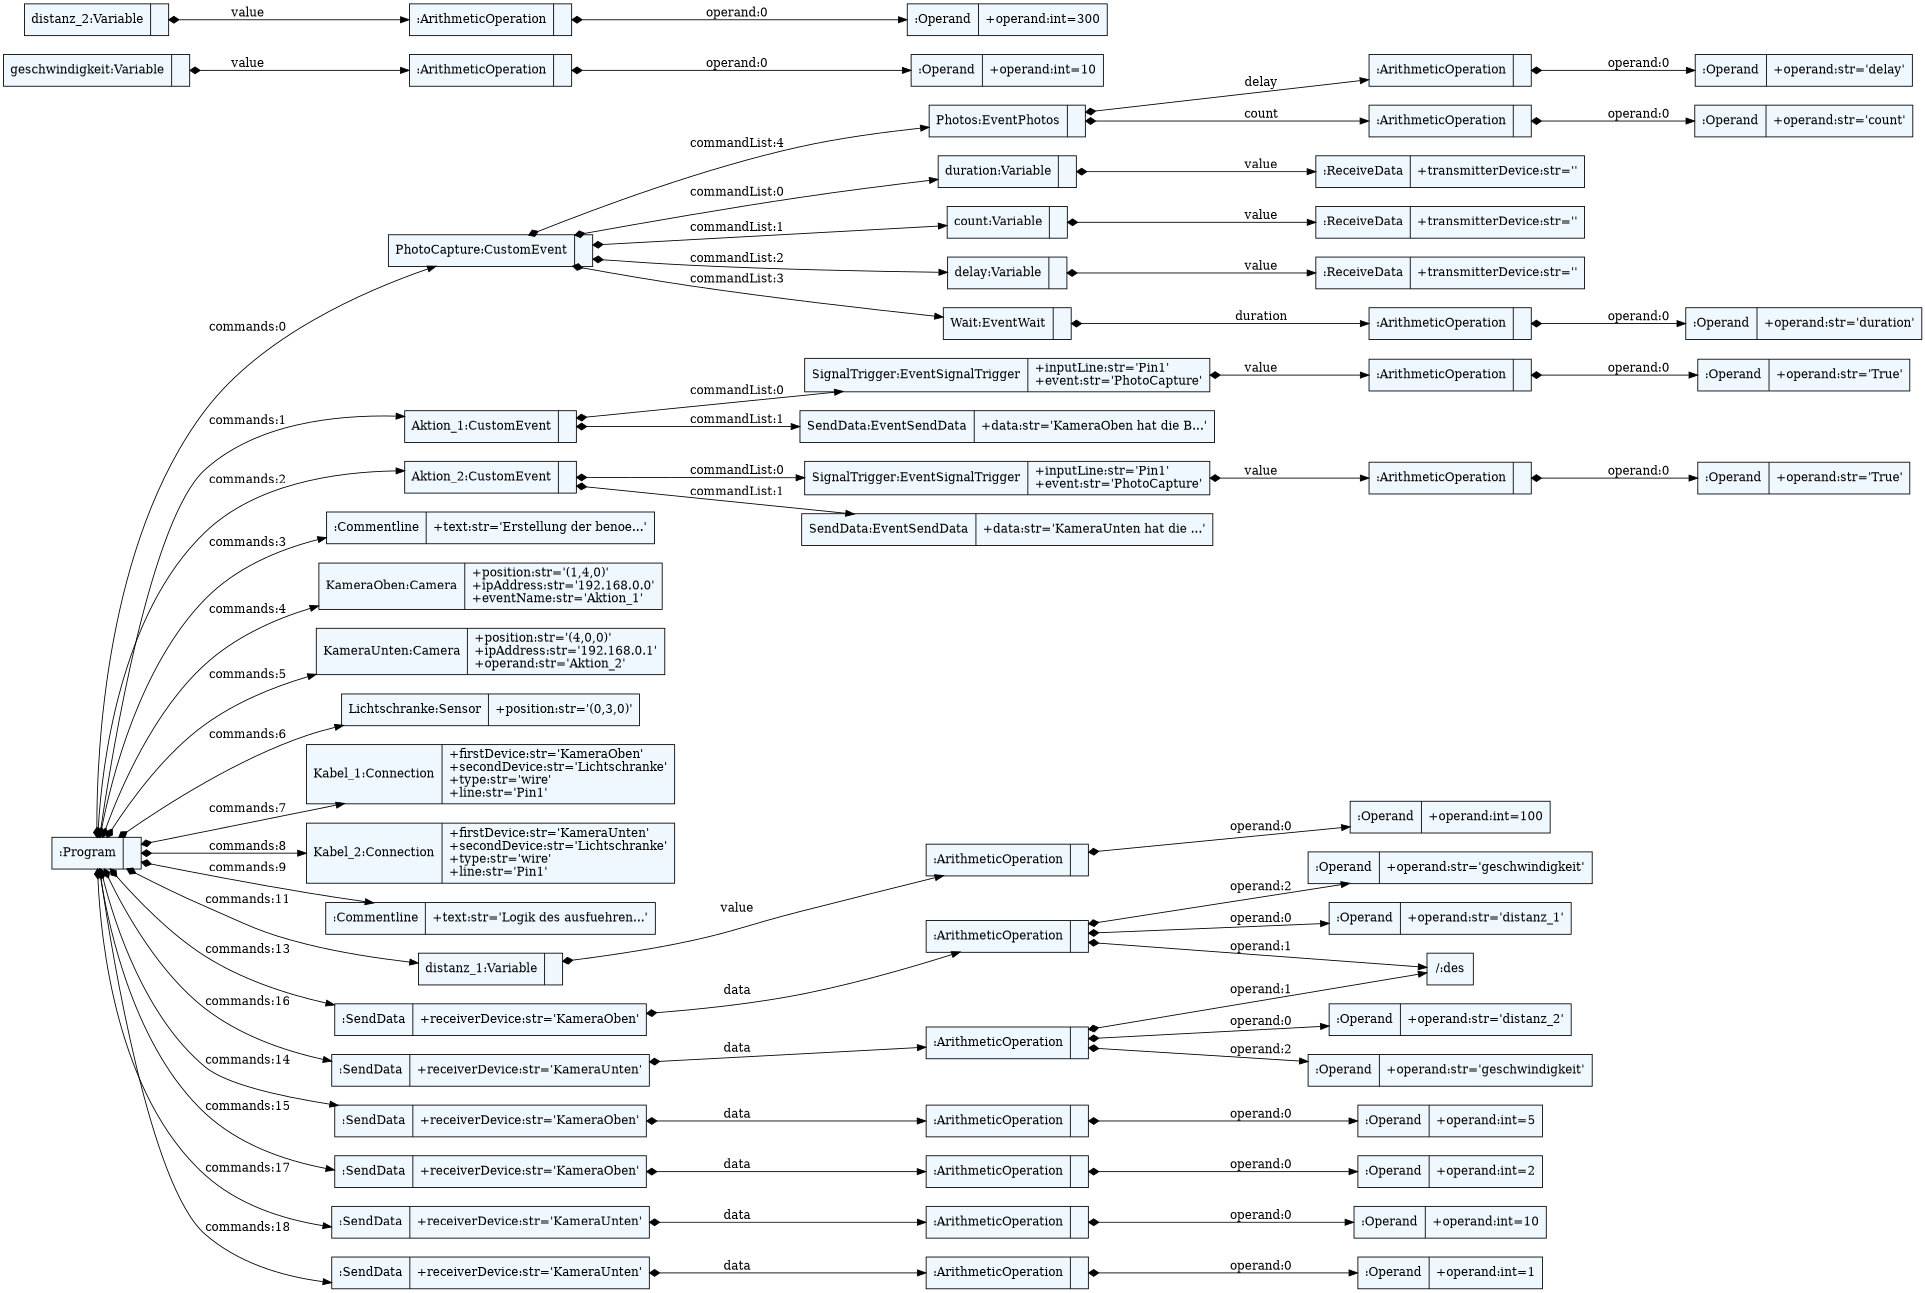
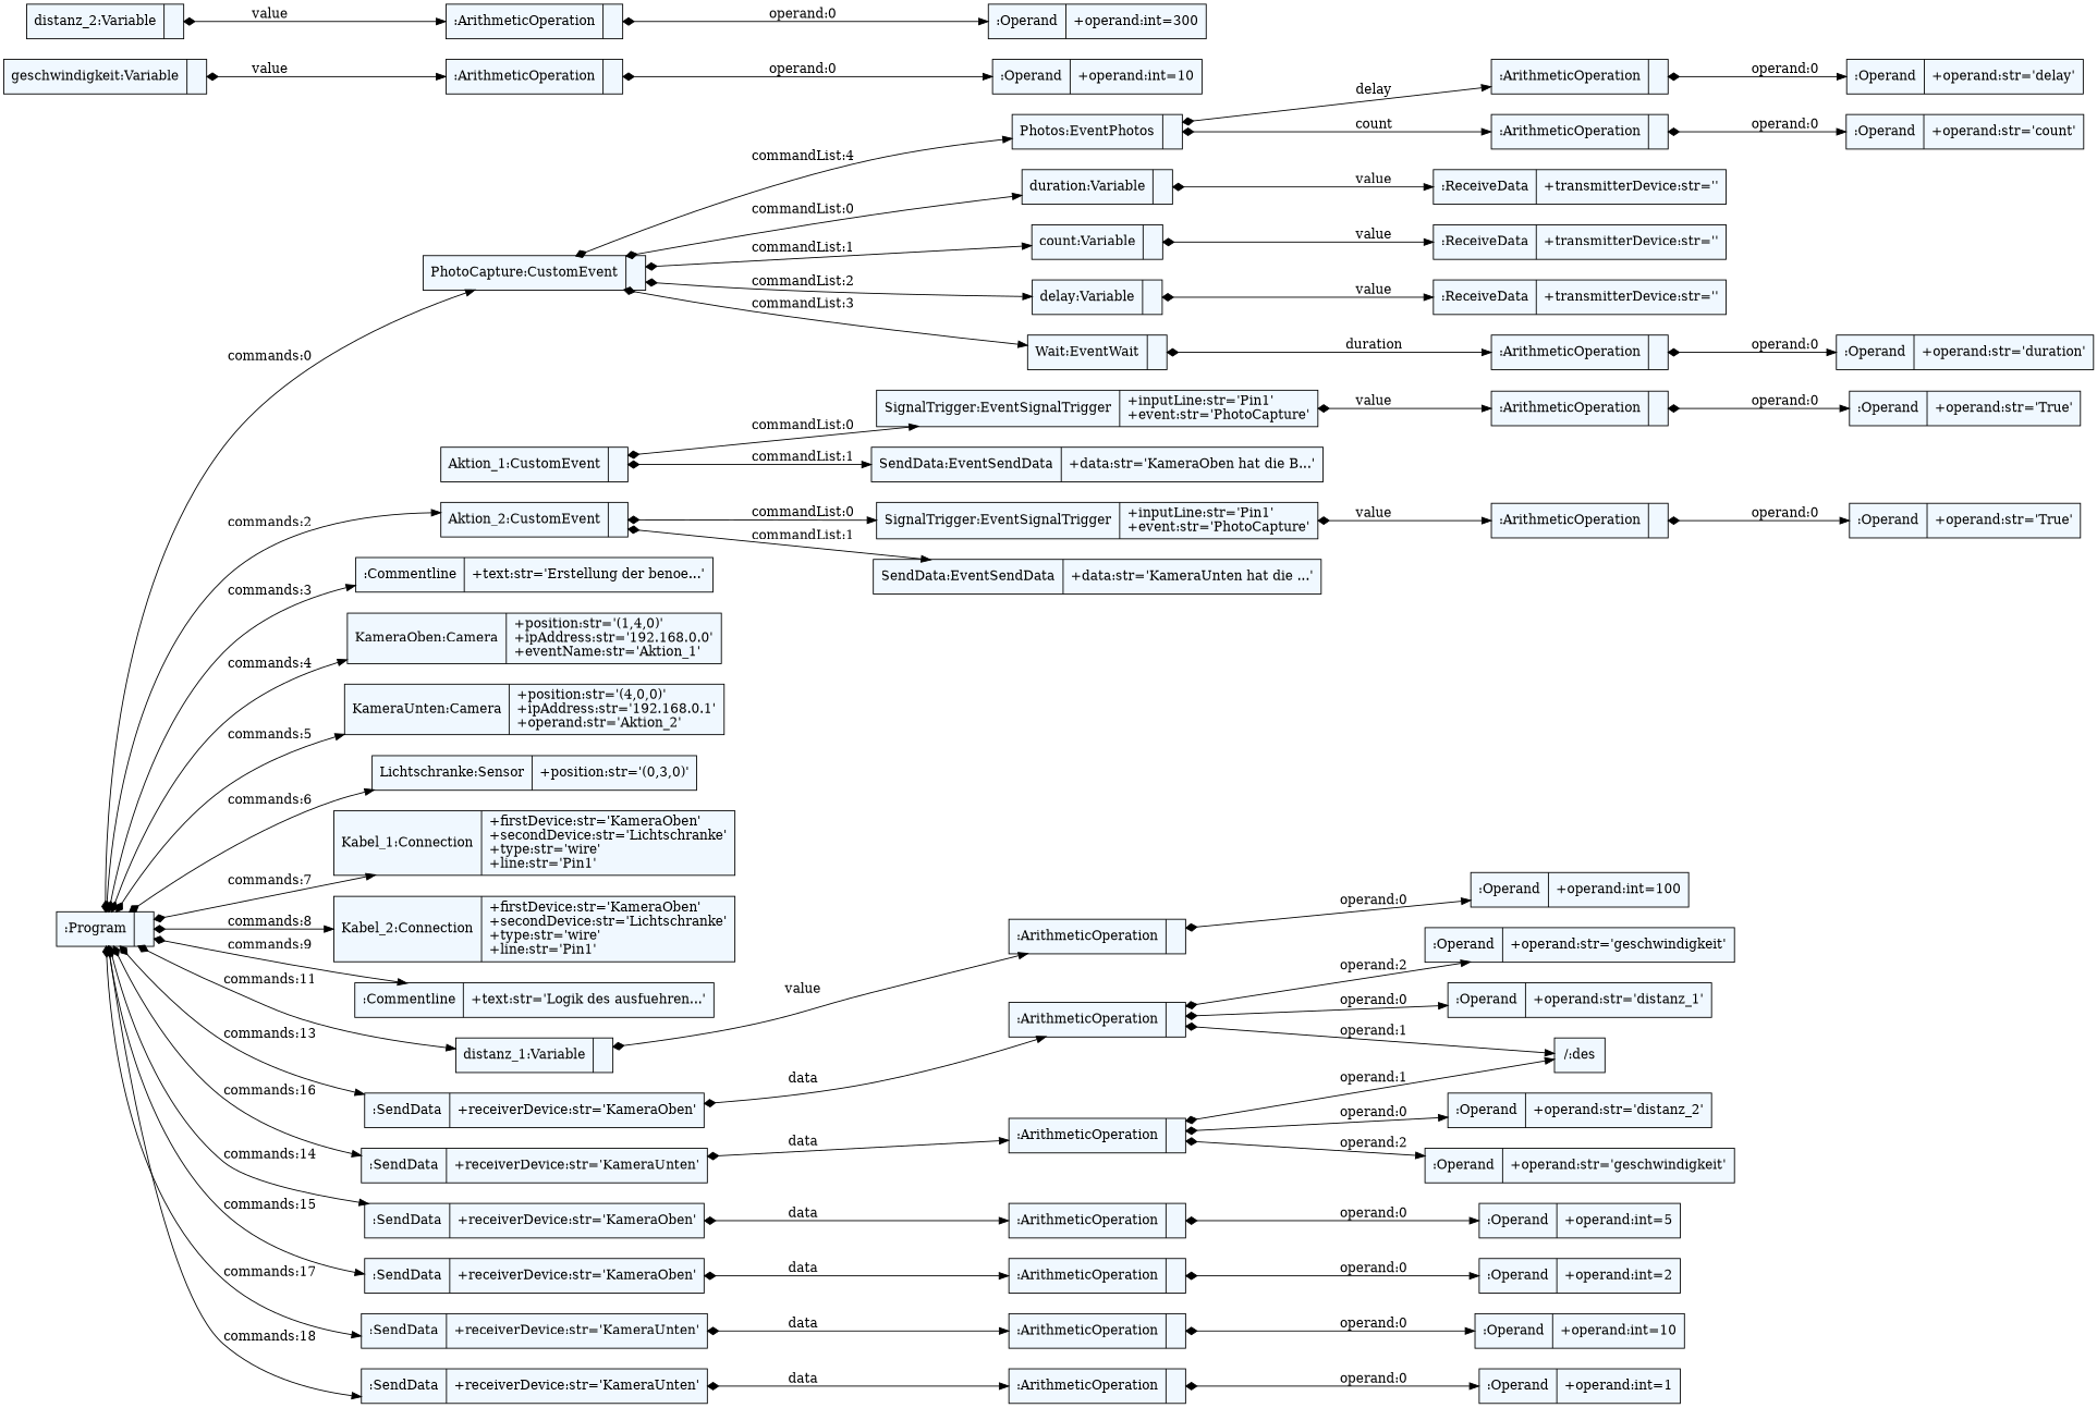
  digraph {
    fontname="Bitstream Vera Sans"
    fontsize=8
    nodesep=0.3
    rankdir=LR
    node [fillcolor=aliceblue shape=record style=filled]
    edge [arrowtail=diamond dir=both]
    n1 [label="{:Program|}"]
    n2 [label="{PhotoCapture:CustomEvent|}"]
    n3 [label="{Aktion_1:CustomEvent|}"]
    n4 [label="{Aktion_2:CustomEvent|}"]
    n5 [label="{:Commentline|+text:str='Erstellung der benoe...'\l}"]
    n6 [label="{KameraOben:Camera|+position:str='(1,4,0)'\l+ipAddress:str='192.168.0.0'\l+eventName:str='Aktion_1'\l}"]
    n7 [label="{KameraUnten:Camera|+position:str='(4,0,0)'\l+ipAddress:str='192.168.0.1'\l+operand:str='Aktion_2'\l}"]
    n8 [label="{Lichtschranke:Sensor|+position:str='(0,3,0)'\l}"]
    n9 [label="{Kabel_1:Connection|+firstDevice:str='KameraOben'\l+secondDevice:str='Lichtschranke'\l+type:str='wire'\l+line:str='Pin1'\l}"]
-   n10 [label="{Kabel_2:Connection|+firstDevice:str='KameraUnten'\l+secondDevice:str='Lichtschranke'\l+type:str='wire'\l+line:str='Pin1'\l}"]
+   n10 [label="{Kabel_2:Connection|+firstDevice:str='KameraOben'\l+secondDevice:str='Lichtschranke'\l+type:str='wire'\l+line:str='Pin1'\l}"]
    n11 [label="{:Commentline|+text:str='Logik des ausfuehren...'\l}"]
    n12 [label="{distanz_1:Variable|}"]
    n13 [label="{:SendData|+receiverDevice:str='KameraOben'\l}"]
    n14 [label="{:SendData|+receiverDevice:str='KameraOben'\l}"]
    n15 [label="{:SendData|+receiverDevice:str='KameraOben'\l}"]
    n16 [label="{:SendData|+receiverDevice:str='KameraUnten'\l}"]
    n17 [label="{:SendData|+receiverDevice:str='KameraUnten'\l}"]
    n18 [label="{:SendData|+receiverDevice:str='KameraUnten'\l}"]
    n19 [label="{duration:Variable|}"]
    n20 [label="{count:Variable|}"]
    n21 [label="{delay:Variable|}"]
    n22 [label="{Wait:EventWait|}"]
    n23 [label="{Photos:EventPhotos|}"]
    n24 [label="{SignalTrigger:EventSignalTrigger|+inputLine:str='Pin1'\l+event:str='PhotoCapture'\l}"]
    n25 [label="{SendData:EventSendData|+data:str='KameraOben hat die B...'\l}"]
    n26 [label="{SignalTrigger:EventSignalTrigger|+inputLine:str='Pin1'\l+event:str='PhotoCapture'\l}"]
    n27 [label="{SendData:EventSendData|+data:str='KameraUnten hat die ...'\l}"]
    n28 [label="{geschwindigkeit:Variable|}"]
    n29 [label="{:ArithmeticOperation|}"]
    n30 [label="{:ArithmeticOperation|}"]
    n31 [label="{distanz_2:Variable|}"]
    n32 [label="{:ArithmeticOperation|}"]
    n33 [label="{:ArithmeticOperation|}"]
    n34 [label="{:ArithmeticOperation|}"]
    n35 [label="{:ArithmeticOperation|}"]
    n36 [label="{:ArithmeticOperation|}"]
    n37 [label="{:ArithmeticOperation|}"]
    n38 [label="{:ArithmeticOperation|}"]
    n39 [label="{:ReceiveData|+transmitterDevice:str=''\l}"]
    n40 [label="{:ReceiveData|+transmitterDevice:str=''\l}"]
    n41 [label="{:ReceiveData|+transmitterDevice:str=''\l}"]
    n42 [label="{:ArithmeticOperation|}"]
    n43 [label="{:ArithmeticOperation|}"]
    n44 [label="{:ArithmeticOperation|}"]
    n45 [label="{:Operand|+operand:str='duration'\l}"]
    n46 [label="{:Operand|+operand:str='count'\l}"]
    n47 [label="{:Operand|+operand:str='delay'\l}"]
    n48 [label="{:ArithmeticOperation|}"]
    n49 [label="{:Operand|+operand:str='True'\l}"]
    n50 [label="{:ArithmeticOperation|}"]
    n51 [label="{:Operand|+operand:str='True'\l}"]
    n52 [label="{:Operand|+operand:int=10\l}"]
    n53 [label="{:Operand|+operand:int=100\l}"]
    n54 [label="{:Operand|+operand:int=300\l}"]
    n55 [label="{:Operand|+operand:str='distanz_1'\l}"]
    n56 [label="/:des"]
    n57 [label="{:Operand|+operand:str='geschwindigkeit'\l}"]
    n58 [label="{:Operand|+operand:int=5\l}"]
    n59 [label="{:Operand|+operand:int=2\l}"]
    n60 [label="{:Operand|+operand:str='distanz_2'\l}"]
    n61 [label="{:Operand|+operand:str='geschwindigkeit'\l}"]
    n62 [label="{:Operand|+operand:int=10\l}"]
    n63 [label="{:Operand|+operand:int=1\l}"]
    n1 -> n2 [label="commands:0"]
-   n1 -> n3 [label="commands:1"]
    n1 -> n4 [label="commands:2"]
    n1 -> n5 [label="commands:3"]
    n1 -> n6 [label="commands:4"]
    n1 -> n7 [label="commands:5"]
    n1 -> n8 [label="commands:6"]
    n1 -> n9 [label="commands:7"]
    n1 -> n10 [label="commands:8"]
    n1 -> n11 [label="commands:9"]
    n1 -> n12 [label="commands:11"]
    n1 -> n13 [label="commands:13"]
    n1 -> n14 [label="commands:14"]
    n1 -> n15 [label="commands:15"]
    n1 -> n16 [label="commands:16"]
    n1 -> n17 [label="commands:17"]
    n1 -> n18 [label="commands:18"]
    n2 -> n19 [label="commandList:0"]
    n2 -> n20 [label="commandList:1"]
    n2 -> n21 [label="commandList:2"]
    n2 -> n22 [label="commandList:3"]
    n2 -> n23 [label="commandList:4"]
    n3 -> n24 [label="commandList:0"]
    n3 -> n25 [label="commandList:1"]
    n4 -> n26 [label="commandList:0"]
    n4 -> n27 [label="commandList:1"]
    n12 -> n30 [label=value]
    n13 -> n33 [label=data]
    n14 -> n34 [label=data]
    n15 -> n35 [label=data]
    n16 -> n36 [label=data]
    n17 -> n37 [label=data]
    n18 -> n38 [label=data]
    n19 -> n39 [label=value]
    n20 -> n40 [label=value]
    n21 -> n41 [label=value]
    n22 -> n42 [label=duration]
    n23 -> n43 [label=count]
    n23 -> n44 [label=delay]
    n24 -> n48 [label=value]
    n26 -> n50 [label=value]
    n28 -> n29 [label=value]
    n29 -> n52 [label="operand:0"]
    n30 -> n53 [label="operand:0"]
    n31 -> n32 [label=value]
    n32 -> n54 [label="operand:0"]
    n33 -> n55 [label="operand:0"]
    n33 -> n56 [label="operand:1"]
    n33 -> n57 [label="operand:2"]
    n34 -> n58 [label="operand:0"]
    n35 -> n59 [label="operand:0"]
    n36 -> n56 [label="operand:1"]
    n36 -> n60 [label="operand:0"]
    n36 -> n61 [label="operand:2"]
    n37 -> n62 [label="operand:0"]
    n38 -> n63 [label="operand:0"]
    n42 -> n45 [label="operand:0"]
    n43 -> n46 [label="operand:0"]
    n44 -> n47 [label="operand:0"]
    n48 -> n49 [label="operand:0"]
    n50 -> n51 [label="operand:0"]
  }
